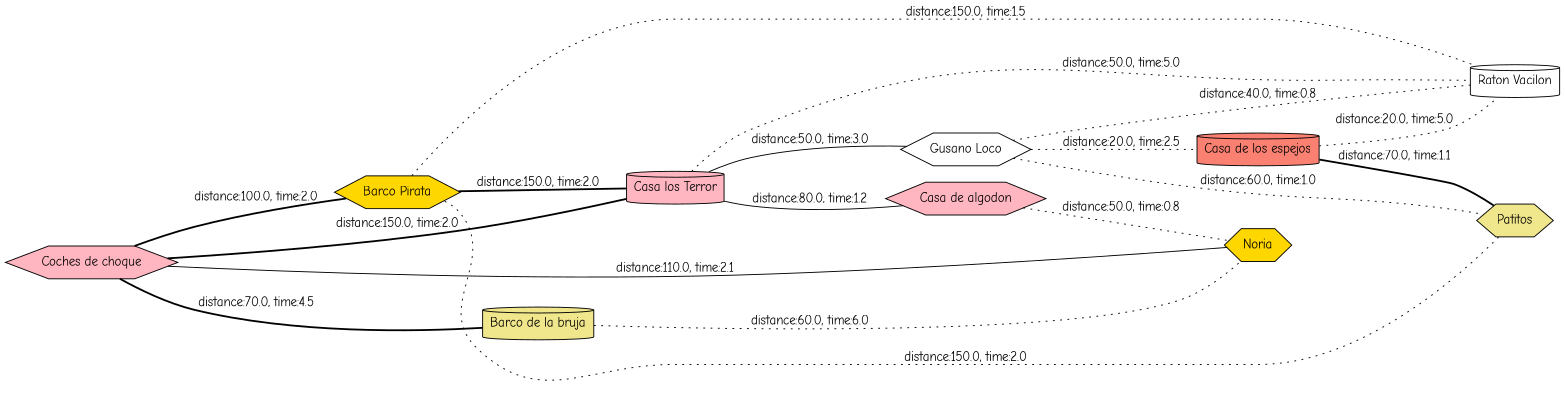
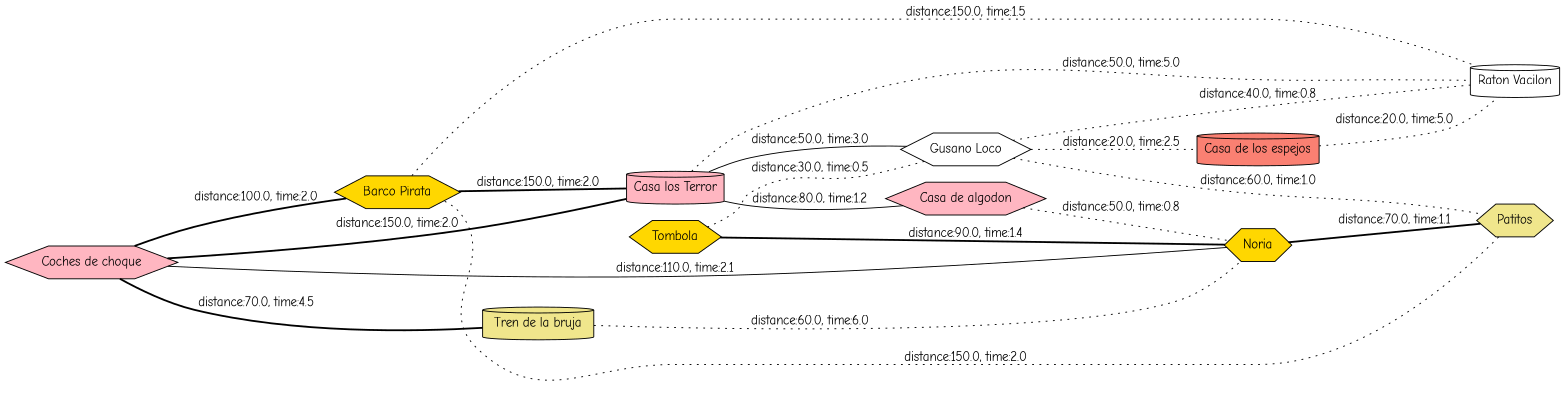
  strict graph {
    fontname="Comic Neue"
    rankdir=LR
    node [fillcolor=gold fontname="Comic Neue" shape=hexagon style=filled]
    edge [fontname="Comic Neue" style=dotted]
    n1 [label="Barco Pirata"]
    n2 [fillcolor=lightpink label="Casa los Terror" shape=cylinder]
    n3 [fillcolor=white label="Raton Vacilon" shape=cylinder]
    n4 [fillcolor=white label="Gusano Loco"]
    n5 [fillcolor=lightpink label="Casa de algodon"]
+   n6 [label=Tombola]
    n7 [label=Noria]
    n8 [fillcolor=khaki label=Patitos]
    n9 [fillcolor=salmon label="Casa de los espejos" shape=cylinder]
    n10 [fillcolor=lightpink label="Coches de choque"]
-   n11 [fillcolor=khaki label="Barco de la bruja" shape=cylinder]
+   n11 [fillcolor=khaki label="Tren de la bruja" shape=cylinder]
    n1 -- n2 [label="distance:150.0, time:2.0" style=bold]
    n1 -- n3 [label="distance:150.0, time:1.5"]
    n2 -- n3 [label="distance:50.0, time:5.0"]
    n2 -- n4 [label="distance:50.0, time:3.0" style=solid]
    n2 -- n5 [label="distance:80.0, time:1.2" style=solid]
    n4 -- n3 [label="distance:40.0, time:0.8"]
    n4 -- n8 [label="distance:60.0, time:1.0"]
    n4 -- n9 [label="distance:20.0, time:2.5"]
    n5 -- n7 [label="distance:50.0, time:0.8"]
-   n9 -- n8 [label="distance:70.0, time:1.1" style=bold]
+   n6 -- n4 [label="distance:30.0, time:0.5"]
+   n6 -- n7 [label="distance:90.0, time:1.4" style=bold]
+   n7 -- n8 [label="distance:70.0, time:1.1" style=bold]
    n8 -- n1 [label="distance:150.0, time:2.0"]
    n9 -- n3 [label="distance:20.0, time:5.0"]
    n10 -- n1 [label="distance:100.0, time:2.0" style=bold]
    n10 -- n2 [label="distance:150.0, time:2.0" style=bold]
    n10 -- n7 [label="distance:110.0, time:2.1" style=solid]
    n10 -- n11 [label="distance:70.0, time:4.5" style=bold]
    n11 -- n7 [label="distance:60.0, time:6.0"]
  }
